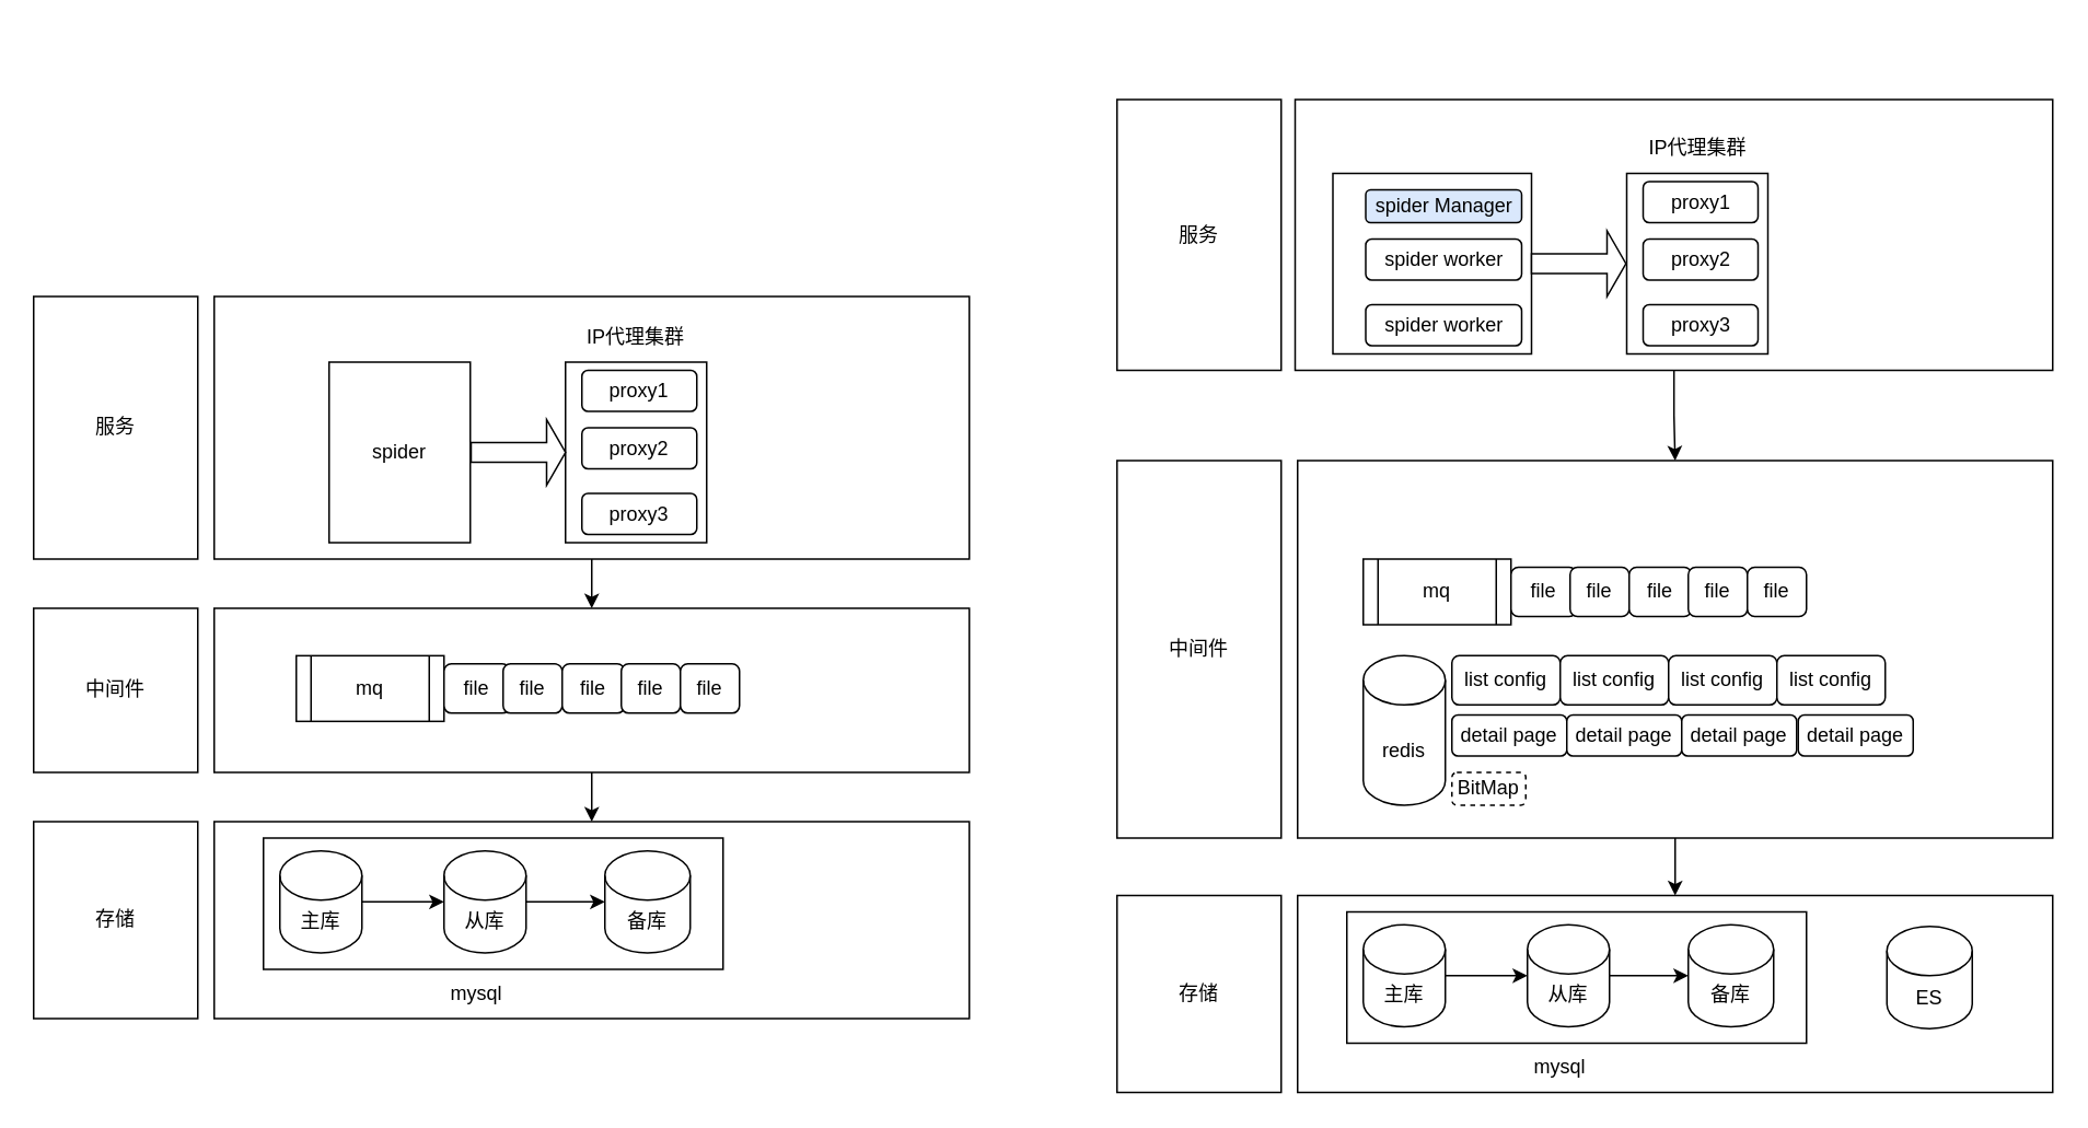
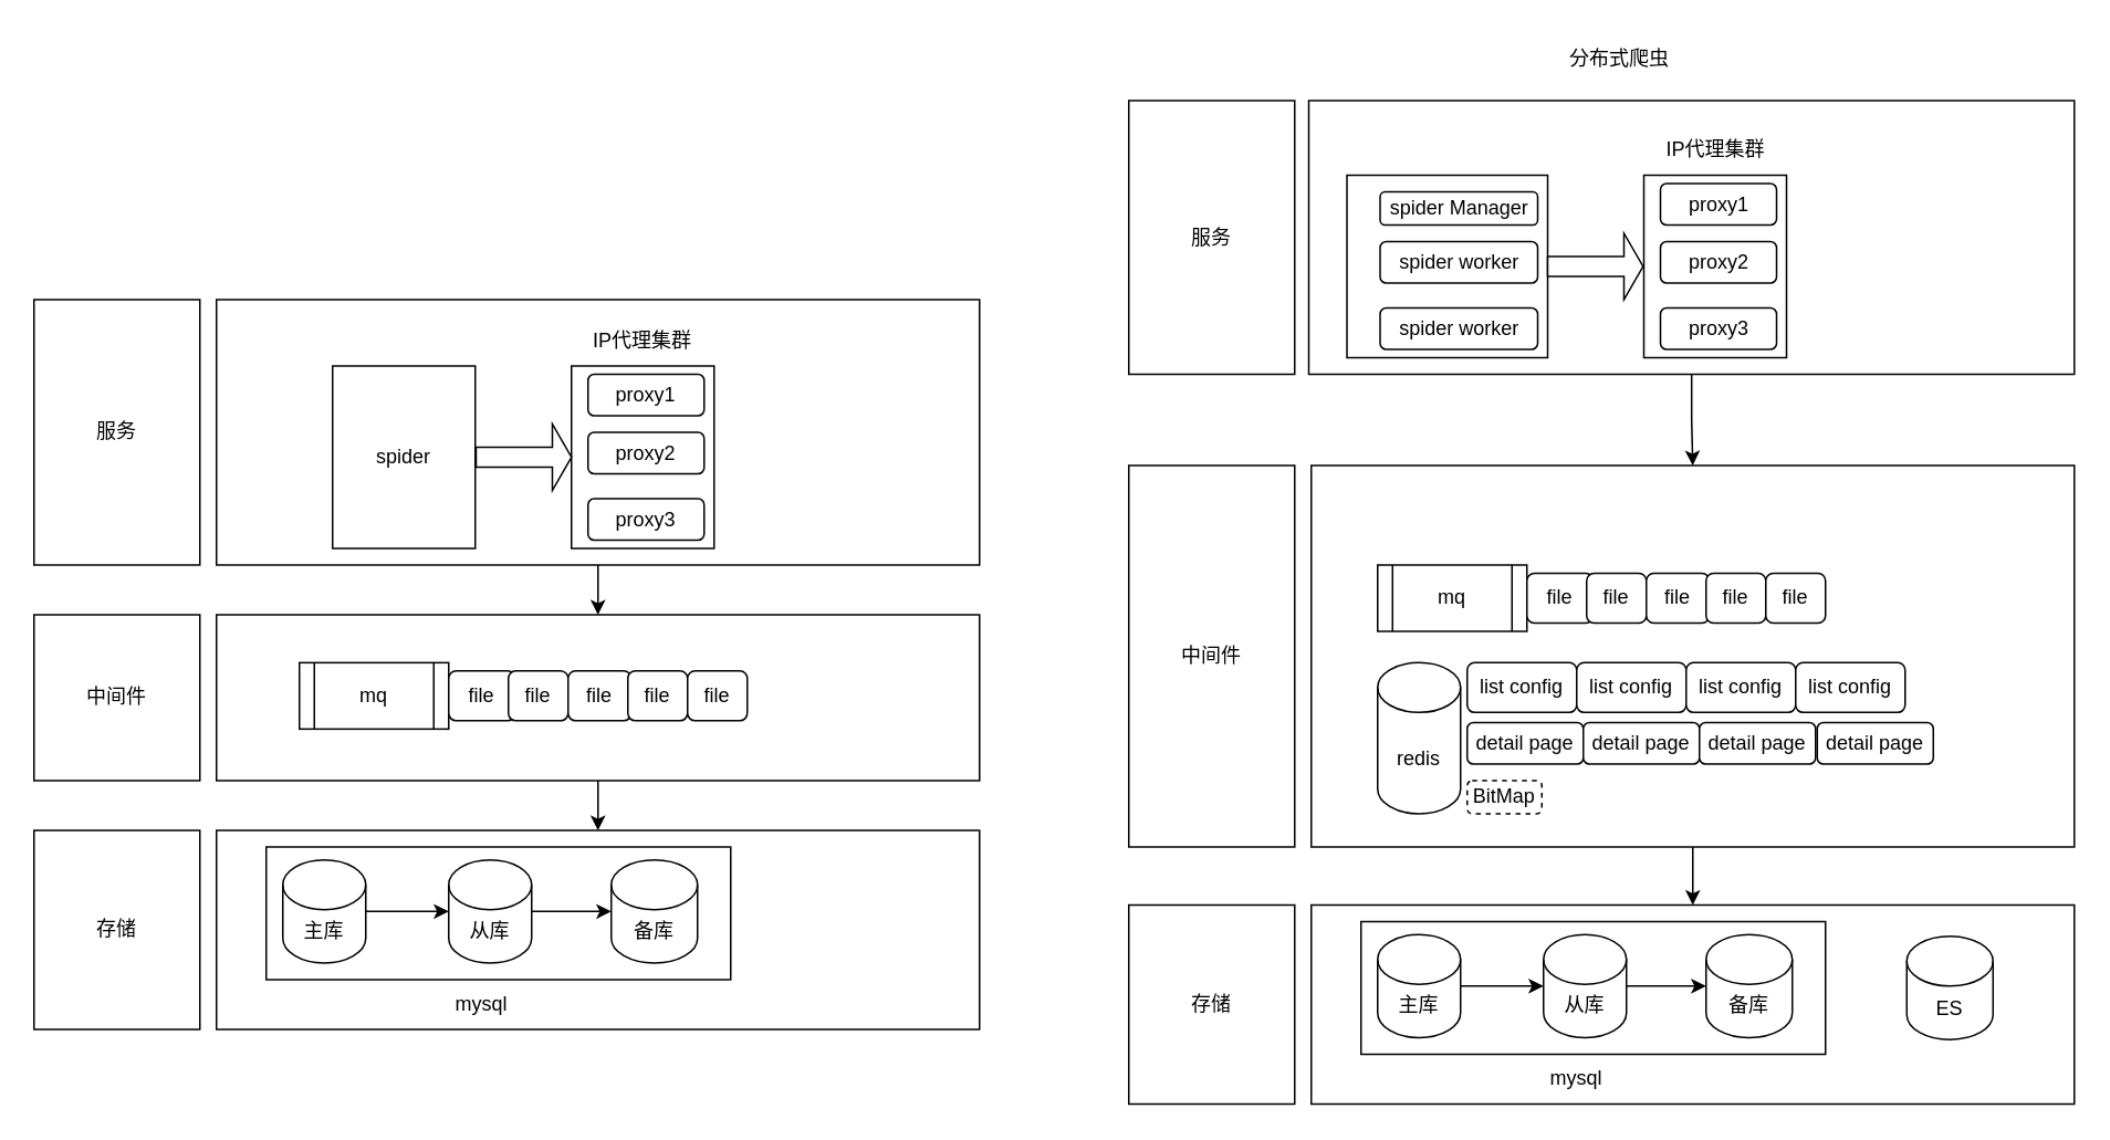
  <mxCell id="0" />
  <mxCell id="1" parent="0" />
  <mxCell id="2" value="" style="rounded=0;whiteSpace=wrap;html=1;" vertex="1" parent="1"><mxGeometry x="130" y="500" width="460" height="120" as="geometry" /></mxCell>
  <mxCell id="3" value="" style="rounded=0;whiteSpace=wrap;html=1;" vertex="1" parent="1"><mxGeometry x="160" y="510" width="280" height="80" as="geometry" /></mxCell>
  <mxCell id="4" value="" style="edgeStyle=orthogonalEdgeStyle;rounded=0;orthogonalLoop=1;jettySize=auto;html=1;" edge="1" parent="1" source="5" target="7"><mxGeometry relative="1" as="geometry" /></mxCell>
  <mxCell id="5" value="主库" style="shape=cylinder3;whiteSpace=wrap;html=1;boundedLbl=1;backgroundOutline=1;size=15;" vertex="1" parent="1"><mxGeometry x="170" y="517.8" width="50" height="62.2" as="geometry" /></mxCell>
  <mxCell id="6" value="" style="edgeStyle=orthogonalEdgeStyle;rounded=0;orthogonalLoop=1;jettySize=auto;html=1;" edge="1" parent="1" source="7" target="8"><mxGeometry relative="1" as="geometry" /></mxCell>
  <mxCell id="7" value="从库" style="shape=cylinder3;whiteSpace=wrap;html=1;boundedLbl=1;backgroundOutline=1;size=15;" vertex="1" parent="1"><mxGeometry x="270" y="517.81" width="50" height="62.19" as="geometry" /></mxCell>
  <mxCell id="8" value="备库" style="shape=cylinder3;whiteSpace=wrap;html=1;boundedLbl=1;backgroundOutline=1;size=15;" vertex="1" parent="1"><mxGeometry x="368" y="517.81" width="52" height="62.19" as="geometry" /></mxCell>
  <mxCell id="9" style="edgeStyle=orthogonalEdgeStyle;rounded=0;orthogonalLoop=1;jettySize=auto;html=1;entryX=0.5;entryY=0;entryDx=0;entryDy=0;" edge="1" parent="1" source="10" target="19"><mxGeometry relative="1" as="geometry" /></mxCell>
  <mxCell id="10" value="" style="rounded=0;whiteSpace=wrap;html=1;" vertex="1" parent="1"><mxGeometry x="130" y="180" width="460" height="160" as="geometry" /></mxCell>
  <mxCell id="11" value="spider" style="rounded=0;whiteSpace=wrap;html=1;" vertex="1" parent="1"><mxGeometry x="200" y="220" width="86" height="110" as="geometry" /></mxCell>
  <mxCell id="12" value="服务" style="rounded=0;whiteSpace=wrap;html=1;" vertex="1" parent="1"><mxGeometry x="20" y="180" width="100" height="160" as="geometry" /></mxCell>
  <mxCell id="13" value="" style="rounded=0;whiteSpace=wrap;html=1;" vertex="1" parent="1"><mxGeometry x="344" y="220" width="86" height="110" as="geometry" /></mxCell>
  <mxCell id="14" value="proxy1" style="rounded=1;whiteSpace=wrap;html=1;" vertex="1" parent="1"><mxGeometry x="354" y="225" width="70" height="25" as="geometry" /></mxCell>
  <mxCell id="15" value="proxy2" style="rounded=1;whiteSpace=wrap;html=1;" vertex="1" parent="1"><mxGeometry x="354" y="260" width="70" height="25" as="geometry" /></mxCell>
  <mxCell id="16" value="proxy3" style="rounded=1;whiteSpace=wrap;html=1;" vertex="1" parent="1"><mxGeometry x="354" y="300" width="70" height="25" as="geometry" /></mxCell>
  <mxCell id="17" value="IP代理集群" style="text;html=1;strokeColor=none;fillColor=none;align=center;verticalAlign=middle;whiteSpace=wrap;rounded=0;" vertex="1" parent="1"><mxGeometry x="344" y="190" width="86" height="30" as="geometry" /></mxCell>
  <mxCell id="18" style="edgeStyle=orthogonalEdgeStyle;rounded=0;orthogonalLoop=1;jettySize=auto;html=1;entryX=0.5;entryY=0;entryDx=0;entryDy=0;" edge="1" parent="1" source="19" target="2"><mxGeometry relative="1" as="geometry" /></mxCell>
  <mxCell id="19" value="" style="rounded=0;whiteSpace=wrap;html=1;" vertex="1" parent="1"><mxGeometry x="130" y="370" width="460" height="100" as="geometry" /></mxCell>
  <mxCell id="20" value="中间件" style="whiteSpace=wrap;html=1;aspect=fixed;" vertex="1" parent="1"><mxGeometry x="20" y="370" width="100" height="100" as="geometry" /></mxCell>
  <mxCell id="21" value="mysql" style="text;html=1;strokeColor=none;fillColor=none;align=center;verticalAlign=middle;whiteSpace=wrap;rounded=0;" vertex="1" parent="1"><mxGeometry x="260" y="590" width="60" height="30" as="geometry" /></mxCell>
  <mxCell id="22" value="存储" style="rounded=0;whiteSpace=wrap;html=1;" vertex="1" parent="1"><mxGeometry x="20" y="500" width="100" height="120" as="geometry" /></mxCell>
  <mxCell id="23" value="mq" style="shape=process;whiteSpace=wrap;html=1;backgroundOutline=1;" vertex="1" parent="1"><mxGeometry x="180" y="398.9" width="90" height="40" as="geometry" /></mxCell>
  <mxCell id="24" value="" style="rounded=0;whiteSpace=wrap;html=1;" vertex="1" parent="1"><mxGeometry x="790" y="545" width="460" height="120" as="geometry" /></mxCell>
  <mxCell id="25" value="" style="rounded=0;whiteSpace=wrap;html=1;" vertex="1" parent="1"><mxGeometry x="820" y="555" width="280" height="80" as="geometry" /></mxCell>
  <mxCell id="26" value="" style="edgeStyle=orthogonalEdgeStyle;rounded=0;orthogonalLoop=1;jettySize=auto;html=1;" edge="1" parent="1" source="27" target="29"><mxGeometry relative="1" as="geometry" /></mxCell>
  <mxCell id="27" value="主库" style="shape=cylinder3;whiteSpace=wrap;html=1;boundedLbl=1;backgroundOutline=1;size=15;" vertex="1" parent="1"><mxGeometry x="830" y="562.8" width="50" height="62.2" as="geometry" /></mxCell>
  <mxCell id="28" value="" style="edgeStyle=orthogonalEdgeStyle;rounded=0;orthogonalLoop=1;jettySize=auto;html=1;" edge="1" parent="1" source="29" target="30"><mxGeometry relative="1" as="geometry" /></mxCell>
  <mxCell id="29" value="从库" style="shape=cylinder3;whiteSpace=wrap;html=1;boundedLbl=1;backgroundOutline=1;size=15;" vertex="1" parent="1"><mxGeometry x="930" y="562.81" width="50" height="62.19" as="geometry" /></mxCell>
  <mxCell id="30" value="备库" style="shape=cylinder3;whiteSpace=wrap;html=1;boundedLbl=1;backgroundOutline=1;size=15;" vertex="1" parent="1"><mxGeometry x="1028" y="562.81" width="52" height="62.19" as="geometry" /></mxCell>
  <mxCell id="31" style="edgeStyle=orthogonalEdgeStyle;rounded=0;orthogonalLoop=1;jettySize=auto;html=1;entryX=0.5;entryY=0;entryDx=0;entryDy=0;" edge="1" parent="1" source="32" target="43"><mxGeometry relative="1" as="geometry" /></mxCell>
  <mxCell id="32" value="" style="rounded=0;whiteSpace=wrap;html=1;" vertex="1" parent="1"><mxGeometry x="788.5" y="60" width="461.5" height="165" as="geometry" /></mxCell>
  <mxCell id="33" value="" style="rounded=0;whiteSpace=wrap;html=1;" vertex="1" parent="1"><mxGeometry x="811.5" y="105" width="121" height="110" as="geometry" /></mxCell>
  <mxCell id="34" value="服务" style="rounded=0;whiteSpace=wrap;html=1;" vertex="1" parent="1"><mxGeometry x="680" y="60" width="100" height="165" as="geometry" /></mxCell>
- <mxCell id="35" value="spider Manager" style="rounded=1;whiteSpace=wrap;html=1;fillColor=#dae8fc;" vertex="1" parent="1"><mxGeometry x="831.5" y="115" width="95" height="20" as="geometry" /></mxCell>
+ <mxCell id="35" value="spider Manager" style="rounded=1;whiteSpace=wrap;html=1;" vertex="1" parent="1"><mxGeometry x="831.5" y="115" width="95" height="20" as="geometry" /></mxCell>
  <mxCell id="36" value="spider worker" style="rounded=1;whiteSpace=wrap;html=1;" vertex="1" parent="1"><mxGeometry x="831.5" y="145" width="95" height="25" as="geometry" /></mxCell>
  <mxCell id="37" value="" style="rounded=0;whiteSpace=wrap;html=1;" vertex="1" parent="1"><mxGeometry x="990.5" y="105" width="86" height="110" as="geometry" /></mxCell>
  <mxCell id="38" value="proxy1" style="rounded=1;whiteSpace=wrap;html=1;" vertex="1" parent="1"><mxGeometry x="1000.5" y="110" width="70" height="25" as="geometry" /></mxCell>
  <mxCell id="39" value="proxy2" style="rounded=1;whiteSpace=wrap;html=1;" vertex="1" parent="1"><mxGeometry x="1000.5" y="145" width="70" height="25" as="geometry" /></mxCell>
  <mxCell id="40" value="proxy3" style="rounded=1;whiteSpace=wrap;html=1;" vertex="1" parent="1"><mxGeometry x="1000.5" y="185" width="70" height="25" as="geometry" /></mxCell>
  <mxCell id="41" value="IP代理集群" style="text;html=1;strokeColor=none;fillColor=none;align=center;verticalAlign=middle;whiteSpace=wrap;rounded=0;" vertex="1" parent="1"><mxGeometry x="990.5" y="75" width="86" height="30" as="geometry" /></mxCell>
  <mxCell id="42" style="edgeStyle=orthogonalEdgeStyle;rounded=0;orthogonalLoop=1;jettySize=auto;html=1;entryX=0.5;entryY=0;entryDx=0;entryDy=0;" edge="1" parent="1" source="43" target="24"><mxGeometry relative="1" as="geometry" /></mxCell>
  <mxCell id="43" value="" style="rounded=0;whiteSpace=wrap;html=1;" vertex="1" parent="1"><mxGeometry x="790" y="280" width="460" height="230" as="geometry" /></mxCell>
  <mxCell id="44" value="redis" style="shape=cylinder3;whiteSpace=wrap;html=1;boundedLbl=1;backgroundOutline=1;size=15;" vertex="1" parent="1"><mxGeometry x="830" y="398.9" width="50" height="91.1" as="geometry" /></mxCell>
  <mxCell id="45" value="mysql" style="text;html=1;strokeColor=none;fillColor=none;align=center;verticalAlign=middle;whiteSpace=wrap;rounded=0;" vertex="1" parent="1"><mxGeometry x="920" y="635" width="60" height="30" as="geometry" /></mxCell>
  <mxCell id="46" value="存储" style="rounded=0;whiteSpace=wrap;html=1;" vertex="1" parent="1"><mxGeometry x="680" y="545" width="100" height="120" as="geometry" /></mxCell>
  <mxCell id="47" value="ES" style="shape=cylinder3;whiteSpace=wrap;html=1;boundedLbl=1;backgroundOutline=1;size=15;" vertex="1" parent="1"><mxGeometry x="1149" y="563.91" width="52" height="62.19" as="geometry" /></mxCell>
+ <mxCell id="48" value="分布式爬虫" style="text;html=1;strokeColor=none;fillColor=none;align=center;verticalAlign=middle;whiteSpace=wrap;rounded=0;" vertex="1" parent="1"><mxGeometry x="932.5" y="20" width="86" height="30" as="geometry" /></mxCell>
  <mxCell id="49" value="file" style="rounded=1;whiteSpace=wrap;html=1;" vertex="1" parent="1"><mxGeometry x="270" y="403.9" width="40" height="30" as="geometry" /></mxCell>
  <mxCell id="50" value="&lt;span style=&quot;&quot;&gt;file&lt;/span&gt;" style="rounded=1;whiteSpace=wrap;html=1;" vertex="1" parent="1"><mxGeometry x="306" y="403.9" width="36" height="30" as="geometry" /></mxCell>
  <mxCell id="51" value="&lt;span style=&quot;&quot;&gt;file&lt;/span&gt;" style="rounded=1;whiteSpace=wrap;html=1;" vertex="1" parent="1"><mxGeometry x="342" y="403.9" width="38" height="30" as="geometry" /></mxCell>
  <mxCell id="52" value="&lt;span style=&quot;&quot;&gt;file&lt;/span&gt;" style="rounded=1;whiteSpace=wrap;html=1;" vertex="1" parent="1"><mxGeometry x="378" y="403.9" width="36" height="30" as="geometry" /></mxCell>
  <mxCell id="53" value="&lt;span style=&quot;&quot;&gt;file&lt;/span&gt;" style="rounded=1;whiteSpace=wrap;html=1;" vertex="1" parent="1"><mxGeometry x="414" y="403.9" width="36" height="30" as="geometry" /></mxCell>
  <mxCell id="54" value="mq" style="shape=process;whiteSpace=wrap;html=1;backgroundOutline=1;" vertex="1" parent="1"><mxGeometry x="830" y="340" width="90" height="40" as="geometry" /></mxCell>
  <mxCell id="55" value="file" style="rounded=1;whiteSpace=wrap;html=1;" vertex="1" parent="1"><mxGeometry x="920" y="345" width="40" height="30" as="geometry" /></mxCell>
  <mxCell id="56" value="&lt;span style=&quot;&quot;&gt;file&lt;/span&gt;" style="rounded=1;whiteSpace=wrap;html=1;" vertex="1" parent="1"><mxGeometry x="956" y="345" width="36" height="30" as="geometry" /></mxCell>
  <mxCell id="57" value="&lt;span style=&quot;&quot;&gt;file&lt;/span&gt;" style="rounded=1;whiteSpace=wrap;html=1;" vertex="1" parent="1"><mxGeometry x="992" y="345" width="38" height="30" as="geometry" /></mxCell>
  <mxCell id="58" value="&lt;span style=&quot;&quot;&gt;file&lt;/span&gt;" style="rounded=1;whiteSpace=wrap;html=1;" vertex="1" parent="1"><mxGeometry x="1028" y="345" width="36" height="30" as="geometry" /></mxCell>
  <mxCell id="59" value="&lt;span style=&quot;&quot;&gt;file&lt;/span&gt;" style="rounded=1;whiteSpace=wrap;html=1;" vertex="1" parent="1"><mxGeometry x="1064" y="345" width="36" height="30" as="geometry" /></mxCell>
  <mxCell id="60" value="list config" style="rounded=1;whiteSpace=wrap;html=1;" vertex="1" parent="1"><mxGeometry x="884" y="398.9" width="66" height="30" as="geometry" /></mxCell>
  <mxCell id="61" value="BitMap" style="rounded=1;whiteSpace=wrap;html=1;dashed=1;" vertex="1" parent="1"><mxGeometry x="884" y="470" width="45" height="20" as="geometry" /></mxCell>
  <mxCell id="62" value="detail page" style="rounded=1;whiteSpace=wrap;html=1;" vertex="1" parent="1"><mxGeometry x="884" y="435" width="70" height="25" as="geometry" /></mxCell>
  <mxCell id="63" value="detail page" style="rounded=1;whiteSpace=wrap;html=1;" vertex="1" parent="1"><mxGeometry x="954" y="435" width="70" height="25" as="geometry" /></mxCell>
  <mxCell id="64" value="detail page" style="rounded=1;whiteSpace=wrap;html=1;" vertex="1" parent="1"><mxGeometry x="1024" y="435" width="70" height="25" as="geometry" /></mxCell>
  <mxCell id="65" value="detail page" style="rounded=1;whiteSpace=wrap;html=1;" vertex="1" parent="1"><mxGeometry x="1095" y="435" width="70" height="25" as="geometry" /></mxCell>
  <mxCell id="66" value="spider worker" style="rounded=1;whiteSpace=wrap;html=1;" vertex="1" parent="1"><mxGeometry x="831.5" y="185" width="95" height="25" as="geometry" /></mxCell>
  <mxCell id="67" value="中间件" style="rounded=0;whiteSpace=wrap;html=1;" vertex="1" parent="1"><mxGeometry x="680" y="280" width="100" height="230" as="geometry" /></mxCell>
  <mxCell id="68" value="list config" style="rounded=1;whiteSpace=wrap;html=1;" vertex="1" parent="1"><mxGeometry x="950" y="398.9" width="66" height="30" as="geometry" /></mxCell>
  <mxCell id="69" value="list config" style="rounded=1;whiteSpace=wrap;html=1;" vertex="1" parent="1"><mxGeometry x="1016" y="398.9" width="66" height="30" as="geometry" /></mxCell>
  <mxCell id="70" value="list config" style="rounded=1;whiteSpace=wrap;html=1;" vertex="1" parent="1"><mxGeometry x="1082" y="398.9" width="66" height="30" as="geometry" /></mxCell>
  <mxCell id="71" value="" style="shape=singleArrow;whiteSpace=wrap;html=1;" vertex="1" parent="1"><mxGeometry x="932.5" y="140" width="57.5" height="40" as="geometry" /></mxCell>
  <mxCell id="72" value="" style="shape=singleArrow;whiteSpace=wrap;html=1;" vertex="1" parent="1"><mxGeometry x="286.5" y="255" width="57.5" height="40" as="geometry" /></mxCell>
